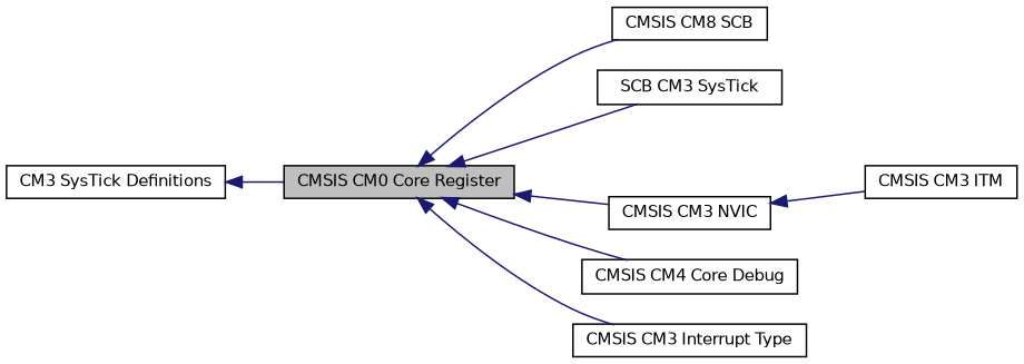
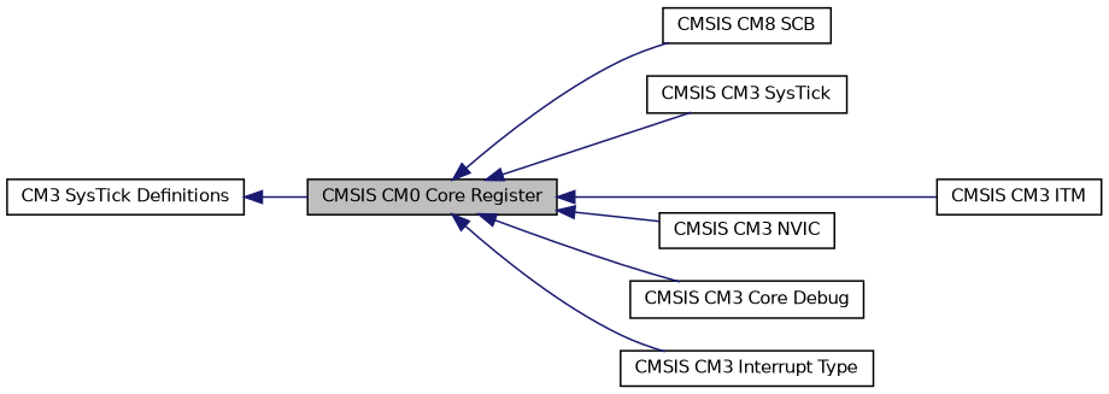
  digraph {
    rankdir=LR
    node [color=black fillcolor=white fontname=Helvetica fontsize=10 shape=record style=filled]
    edge [color=midnightblue dir=back fontname=Helvetica fontsize=10 labelfontname=Helvetica labelfontsize=10 shape=plaintext style=solid]
    n1 [height=0.2 label="CMSIS CM8 SCB" width=0.4]
-   n2 [height=0.2 label="SCB CM3 SysTick" width=0.4]
+   n2 [height=0.2 label="CMSIS CM3 SysTick" width=0.4]
    n3 [height=0.2 label="CMSIS CM3 ITM" width=0.4]
    n4 [height=0.2 label="CMSIS CM3 NVIC" width=0.4]
    n5 [fillcolor=grey75 fontcolor=black height=0.2 label="CMSIS CM0 Core Register" width=0.4]
-   n6 [height=0.2 label="CMSIS CM4 Core Debug" width=0.4]
+   n6 [height=0.2 label="CMSIS CM3 Core Debug" width=0.4]
    n7 [height=0.2 label="CMSIS CM3 Interrupt Type" width=0.4]
    n8 [height=0.2 label="CM3 SysTick Definitions" width=0.4]
    n5 -> n1
    n5 -> n2
-   n4 -> n3
+   n5 -> n3
    n5 -> n4
    n5 -> n6
    n5 -> n7
    n8 -> n5
  }
